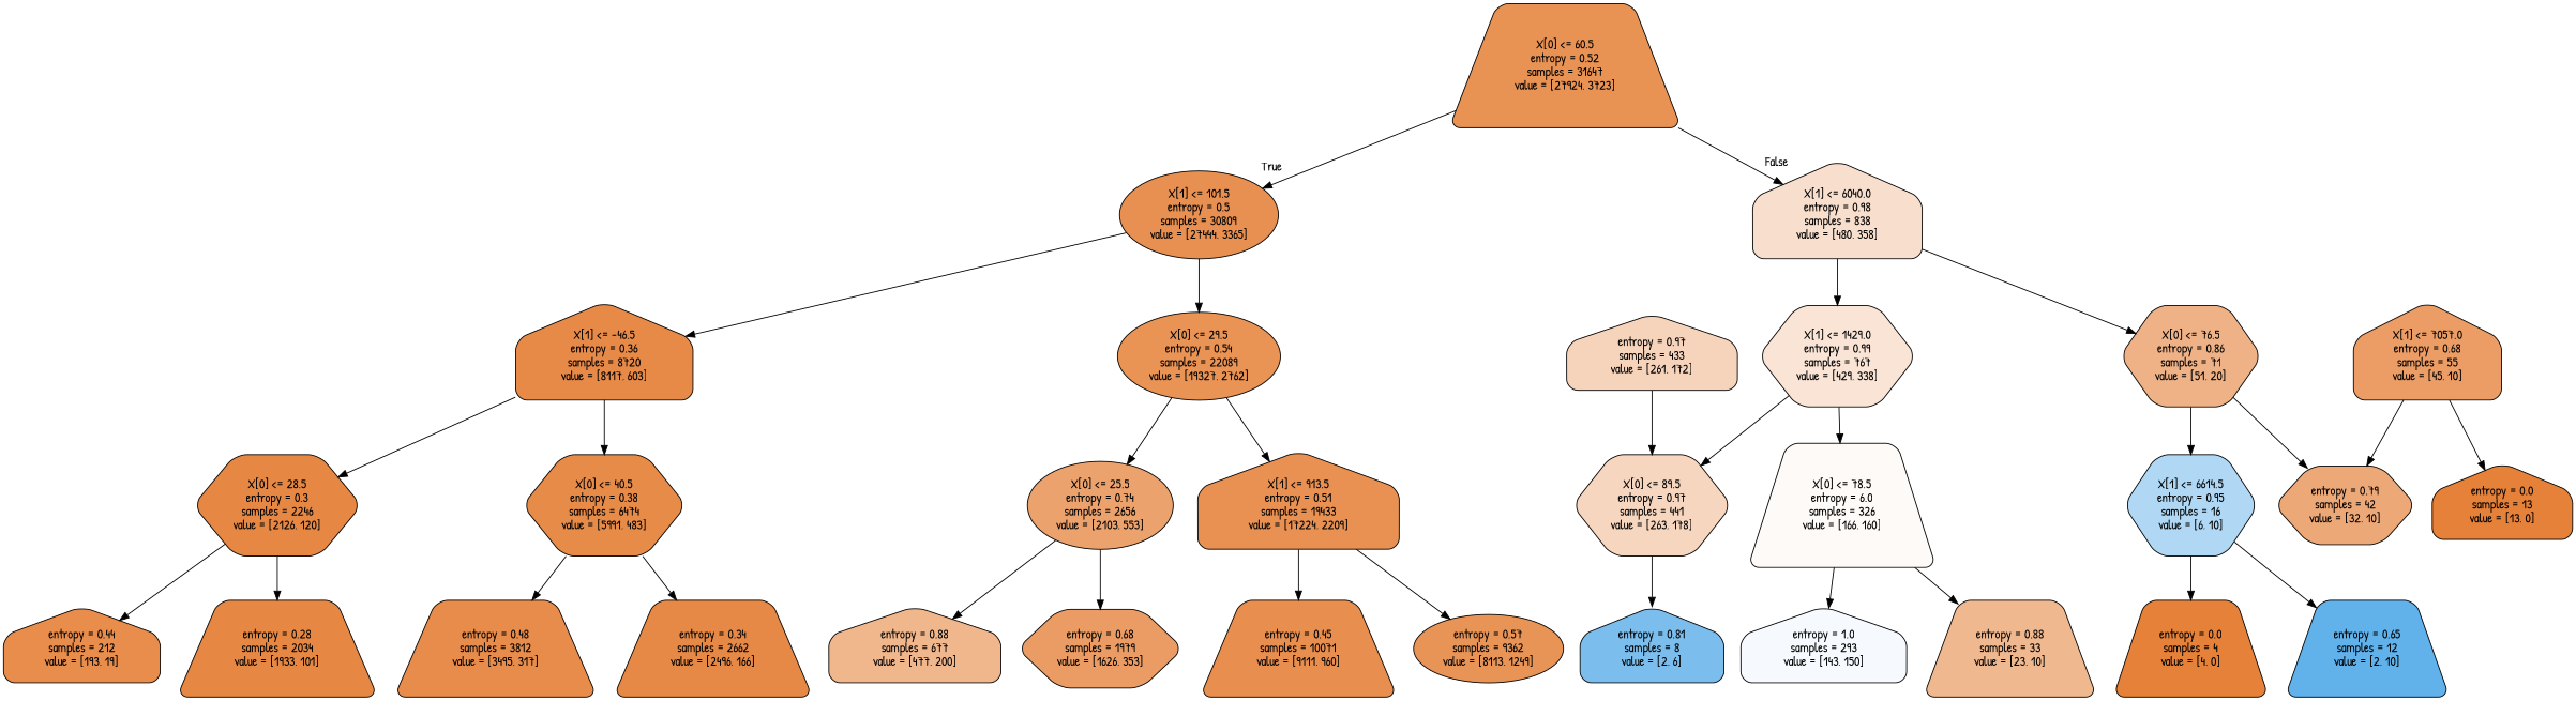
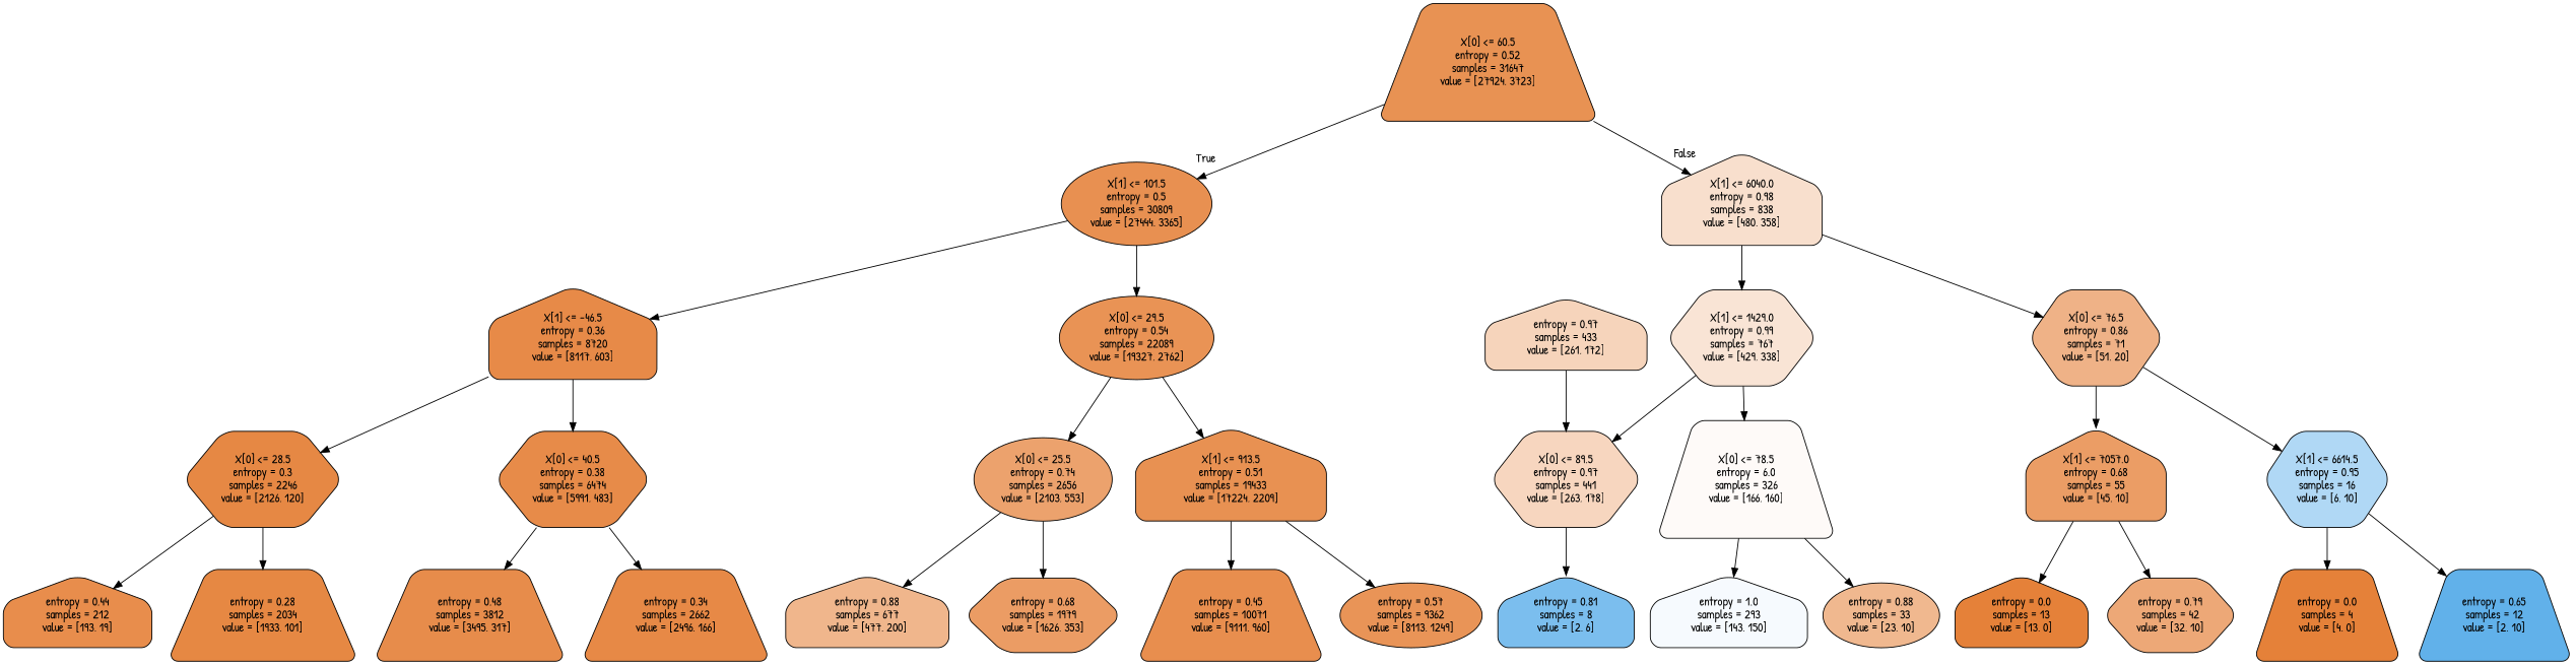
  digraph {
    fontname="Patrick Hand"
    node [color=black fillcolor="#e58139" fontname="Patrick Hand" shape=house style="filled, rounded"]
    edge [fontname="Patrick Hand"]
    n1 [fillcolor="#e89253" label="X[0] <= 60.5\nentropy = 0.52\nsamples = 31647\nvalue = [27924, 3723]" shape=trapezium]
    n2 [fillcolor="#e89051" label="X[1] <= 101.5\nentropy = 0.5\nsamples = 30809\nvalue = [27444, 3365]" shape=ellipse]
    n3 [fillcolor="#f8dfcd" label="X[1] <= 6040.0\nentropy = 0.98\nsamples = 838\nvalue = [480, 358]"]
    n4 [fillcolor="#e78a48" label="X[1] <= -46.5\nentropy = 0.36\nsamples = 8720\nvalue = [8117, 603]"]
    n5 [fillcolor="#e99355" label="X[0] <= 29.5\nentropy = 0.54\nsamples = 22089\nvalue = [19327, 2762]" shape=ellipse]
    n6 [fillcolor="#f9e4d5" label="X[1] <= 1429.0\nentropy = 0.99\nsamples = 767\nvalue = [429, 338]" shape=hexagon]
    n7 [fillcolor="#efb287" label="X[0] <= 76.5\nentropy = 0.86\nsamples = 71\nvalue = [51, 20]" shape=hexagon]
    n8 [fillcolor="#e68844" label="X[0] <= 28.5\nentropy = 0.3\nsamples = 2246\nvalue = [2126, 120]" shape=hexagon]
    n9 [fillcolor="#e78b49" label="X[0] <= 40.5\nentropy = 0.38\nsamples = 6474\nvalue = [5991, 483]" shape=hexagon]
    n10 [fillcolor="#eca26d" label="X[0] <= 25.5\nentropy = 0.74\nsamples = 2656\nvalue = [2103, 553]" shape=ellipse]
    n11 [fillcolor="#e89152" label="X[1] <= 913.5\nentropy = 0.51\nsamples = 19433\nvalue = [17224, 2209]"]
    n12 [fillcolor="#e88d4c" label="entropy = 0.44\nsamples = 212\nvalue = [193, 19]"]
    n13 [fillcolor="#e68843" label="entropy = 0.28\nsamples = 2034\nvalue = [1933, 101]" shape=trapezium]
    n14 [fillcolor="#e78c4b" label="entropy = 0.48\nsamples = 3812\nvalue = [3495, 317]" shape=trapezium]
    n15 [fillcolor="#e78946" label="entropy = 0.34\nsamples = 2662\nvalue = [2496, 166]" shape=trapezium]
    n16 [fillcolor="#f0b68c" label="entropy = 0.88\nsamples = 677\nvalue = [477, 200]"]
    n17 [fillcolor="#eb9c64" label="entropy = 0.68\nsamples = 1979\nvalue = [1626, 353]" shape=hexagon]
    n18 [fillcolor="#e88e4e" label="entropy = 0.45\nsamples = 10071\nvalue = [9111, 960]" shape=trapezium]
    n19 [fillcolor="#e99457" label="entropy = 0.57\nsamples = 9362\nvalue = [8113, 1249]" shape=ellipse]
    n20 [fillcolor="#f7d6bf" label="X[0] <= 89.5\nentropy = 0.97\nsamples = 441\nvalue = [263, 178]" shape=hexagon]
    n21 [fillcolor="#fefaf8" label="X[0] <= 78.5\nentropy = 6.0\nsamples = 326\nvalue = [166, 160]" shape=trapezium]
    n22 [fillcolor="#eb9d65" label="X[1] <= 7057.0\nentropy = 0.68\nsamples = 55\nvalue = [45, 10]"]
    n23 [fillcolor="#b0d8f5" label="X[1] <= 6614.5\nentropy = 0.95\nsamples = 16\nvalue = [6, 10]" shape=hexagon]
    n24 [fillcolor="#7bbeee" label="entropy = 0.81\nsamples = 8\nvalue = [2, 6]"]
    n25 [fillcolor="#f6fafe" label="entropy = 1.0\nsamples = 293\nvalue = [143, 150]"]
-   n26 [fillcolor="#f0b88f" label="entropy = 0.88\nsamples = 33\nvalue = [23, 10]" shape=trapezium]
+   n26 [fillcolor="#f0b88f" label="entropy = 0.88\nsamples = 33\nvalue = [23, 10]" shape=ellipse]
    n27 [fillcolor="#f6d4bb" label="entropy = 0.97\nsamples = 433\nvalue = [261, 172]"]
    n28 [label="entropy = 0.0\nsamples = 13\nvalue = [13, 0]"]
    n29 [fillcolor="#eda877" label="entropy = 0.79\nsamples = 42\nvalue = [32, 10]" shape=hexagon]
    n30 [label="entropy = 0.0\nsamples = 4\nvalue = [4, 0]" shape=trapezium]
    n31 [fillcolor="#61b1ea" label="entropy = 0.65\nsamples = 12\nvalue = [2, 10]" shape=trapezium]
    n1 -> n2 [headlabel=True labelangle=45 labeldistance=2.5]
    n1 -> n3 [headlabel=False labelangle=-45 labeldistance=2.5]
    n2 -> n4
    n2 -> n5
    n3 -> n6
    n3 -> n7
    n4 -> n8
    n4 -> n9
    n5 -> n10
    n5 -> n11
    n6 -> n20
    n6 -> n21
-   n7 -> n29
+   n7 -> n22
    n7 -> n23
    n8 -> n12
    n8 -> n13
    n9 -> n14
    n9 -> n15
    n10 -> n16
    n10 -> n17
    n11 -> n18
    n11 -> n19
    n20 -> n24
    n21 -> n25
    n21 -> n26
    n22 -> n28
    n22 -> n29
    n23 -> n30
    n23 -> n31
    n27 -> n20
  }
